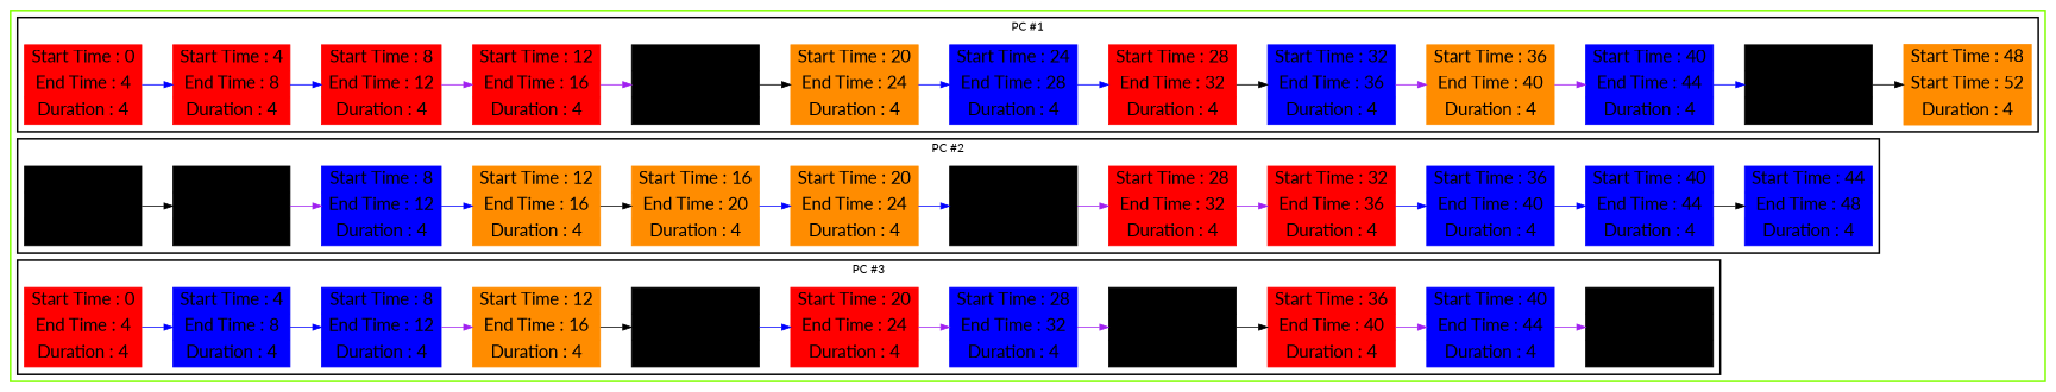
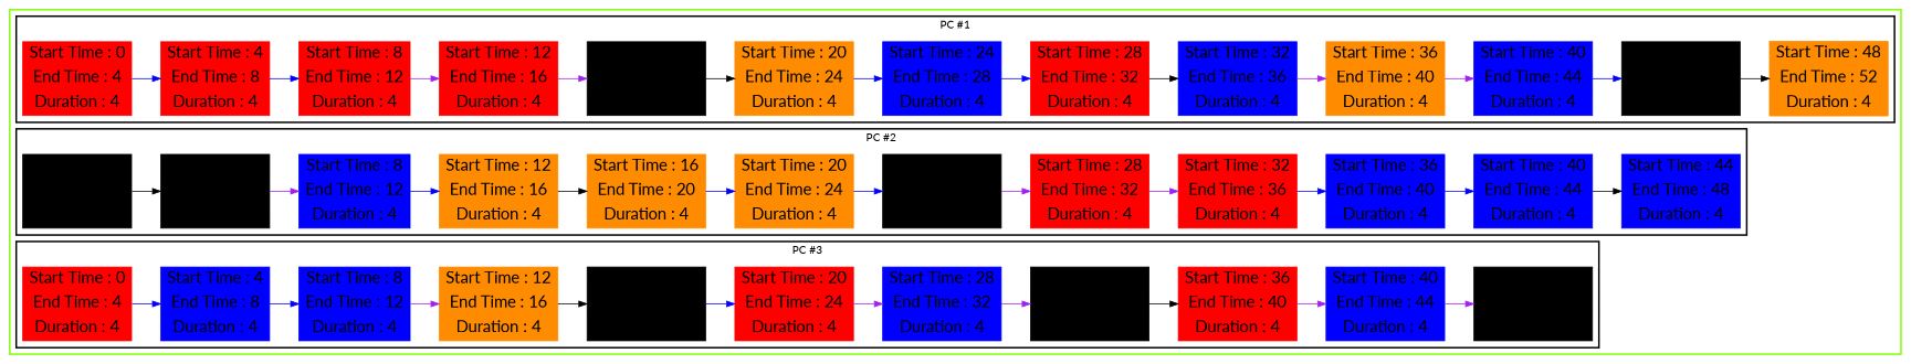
  digraph {
    fontname=Lato
    rankdir=LR
    node [color=blue fontname=Lato fontsize=20 shape=record style=filled]
    edge [fontname=Lato color=blue]
    n1 [color=red label="Start Time : 0 | End Time : 4 | Duration : 4"]
    n2 [color=red label="Start Time : 4 | End Time : 8 | Duration : 4"]
    n3 [color=red label="Start Time : 8 | End Time : 12 | Duration : 4"]
    n4 [color=red label="Start Time : 12 | End Time : 16 | Duration : 4"]
    n5 [color=black label="Start Time : 16 | End Time : 20 | Duration : 4"]
    n6 [color=darkorange label="Start Time : 20 | End Time : 24 | Duration : 4"]
    n7 [label="Start Time : 24 | End Time : 28 | Duration : 4"]
    n8 [color=red label="Start Time : 28 | End Time : 32 | Duration : 4"]
    n9 [label="Start Time : 32 | End Time : 36 | Duration : 4"]
    n10 [color=darkorange label="Start Time : 36 | End Time : 40 | Duration : 4"]
    n11 [label="Start Time : 40 | End Time : 44 | Duration : 4"]
    n12 [color=black label="Start Time : 44 | End Time : 48 | Duration : 4"]
-   n13 [color=darkorange label="Start Time : 48 | Start Time : 52 | Duration : 4"]
+   n13 [color=darkorange label="Start Time : 48 | End Time : 52 | Duration : 4"]
    n14 [color=black label="Start Time : 0 | End Time : 4 | Duration : 4"]
    n15 [color=black label="Start Time : 4 | End Time : 8 | Duration : 4"]
    n16 [label="Start Time : 8 | End Time : 12 | Duration : 4"]
    n17 [color=darkorange label="Start Time : 12 | End Time : 16 | Duration : 4"]
    n18 [color=darkorange label="Start Time : 16 | End Time : 20 | Duration : 4"]
    n19 [color=darkorange label="Start Time : 20 | End Time : 24 | Duration : 4"]
    n20 [color=black label="Start Time : 24 | End Time : 28 | Duration : 4"]
    n21 [color=red label="Start Time : 28 | End Time : 32 | Duration : 4"]
    n22 [color=red label="Start Time : 32 | End Time : 36 | Duration : 4"]
    n23 [label="Start Time : 36 | End Time : 40 | Duration : 4"]
    n24 [label="Start Time : 40 | End Time : 44 | Duration : 4"]
    n25 [label="Start Time : 44 | End Time : 48 | Duration : 4"]
    n26 [color=red label="Start Time : 0 | End Time : 4 | Duration : 4"]
    n27 [label="Start Time : 4 | End Time : 8 | Duration : 4"]
    n28 [label="Start Time : 8 | End Time : 12 | Duration : 4"]
    n29 [color=darkorange label="Start Time : 12 | End Time : 16 | Duration : 4"]
    n30 [color=black label="Start Time : 16 | End Time : 20 | Duration : 4"]
    n31 [color=red label="Start Time : 20 | End Time : 24 | Duration : 4"]
    n32 [label="Start Time : 28 | End Time : 32 | Duration : 4"]
    n33 [color=black label="Start Time : 32 | End Time : 36 | Duration : 4"]
    n34 [color=red label="Start Time : 36 | End Time : 40 | Duration : 4"]
    n35 [label="Start Time : 40 | End Time : 44 | Duration : 4"]
    n36 [color=black label="Start Time : 44 | End Time : 48 | Duration : 4"]
    subgraph cluster_1 {
      color=chartreuse
      style=bold
      subgraph cluster_2 {
        color=black
        label="PC #1"
        style=bold
        n1
        n2
        n3
        n4
        n5
        n6
        n7
        n8
        n9
        n10
        n11
        n12
        n13
      }
      subgraph cluster_3 {
        color=black
        label="PC #2"
        style=bold
        n14
        n15
        n16
        n17
        n18
        n19
        n20
        n21
        n22
        n23
        n24
        n25
      }
      subgraph cluster_4 {
        color=black
        label="PC #3"
        style=bold
        n26
        n27
        n28
        n29
        n30
        n31
        n32
        n33
        n34
        n35
        n36
      }
    }
    n1 -> n2
    n2 -> n3
    n3 -> n4 [color=purple]
    n4 -> n5 [color=purple]
    n5 -> n6 [color=black]
    n6 -> n7
    n7 -> n8
    n8 -> n9 [color=black]
    n9 -> n10 [color=purple]
    n10 -> n11 [color=purple]
    n11 -> n12
    n12 -> n13 [color=black]
    n14 -> n15 [color=black]
    n15 -> n16 [color=purple]
    n16 -> n17
    n17 -> n18 [color=black]
    n18 -> n19
    n19 -> n20
    n20 -> n21 [color=purple]
    n21 -> n22 [color=purple]
    n22 -> n23
    n23 -> n24
    n24 -> n25 [color=black]
    n26 -> n27
    n27 -> n28
    n28 -> n29 [color=purple]
    n29 -> n30 [color=black]
    n30 -> n31
    n31 -> n32 [color=purple]
    n32 -> n33 [color=purple]
    n33 -> n34 [color=black]
    n34 -> n35 [color=purple]
    n35 -> n36 [color=purple]
  }
